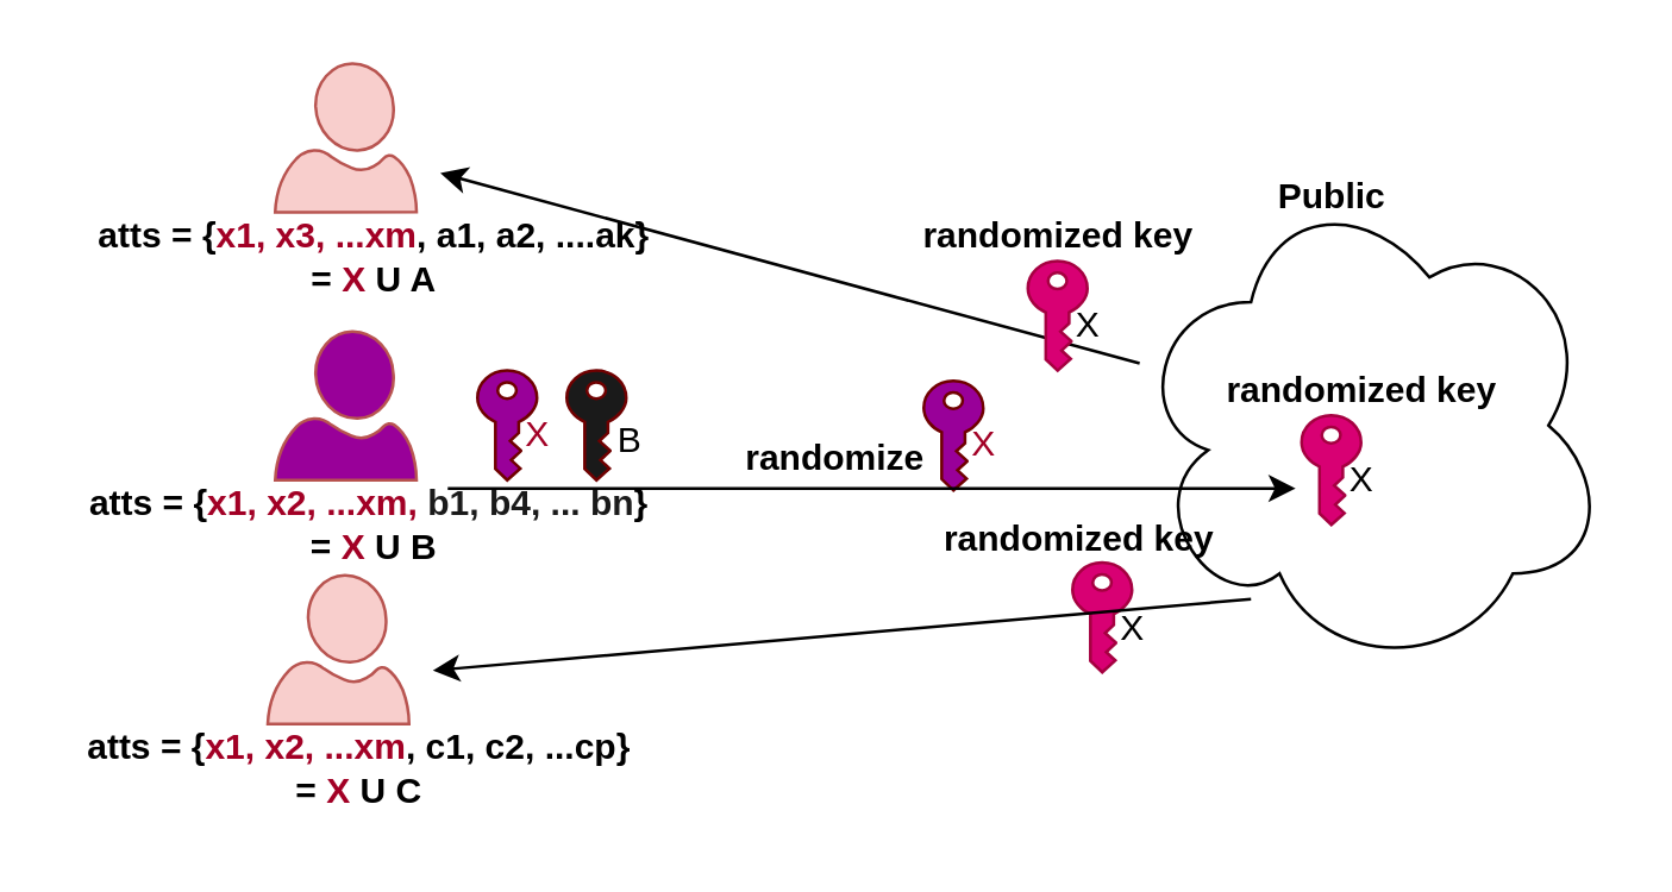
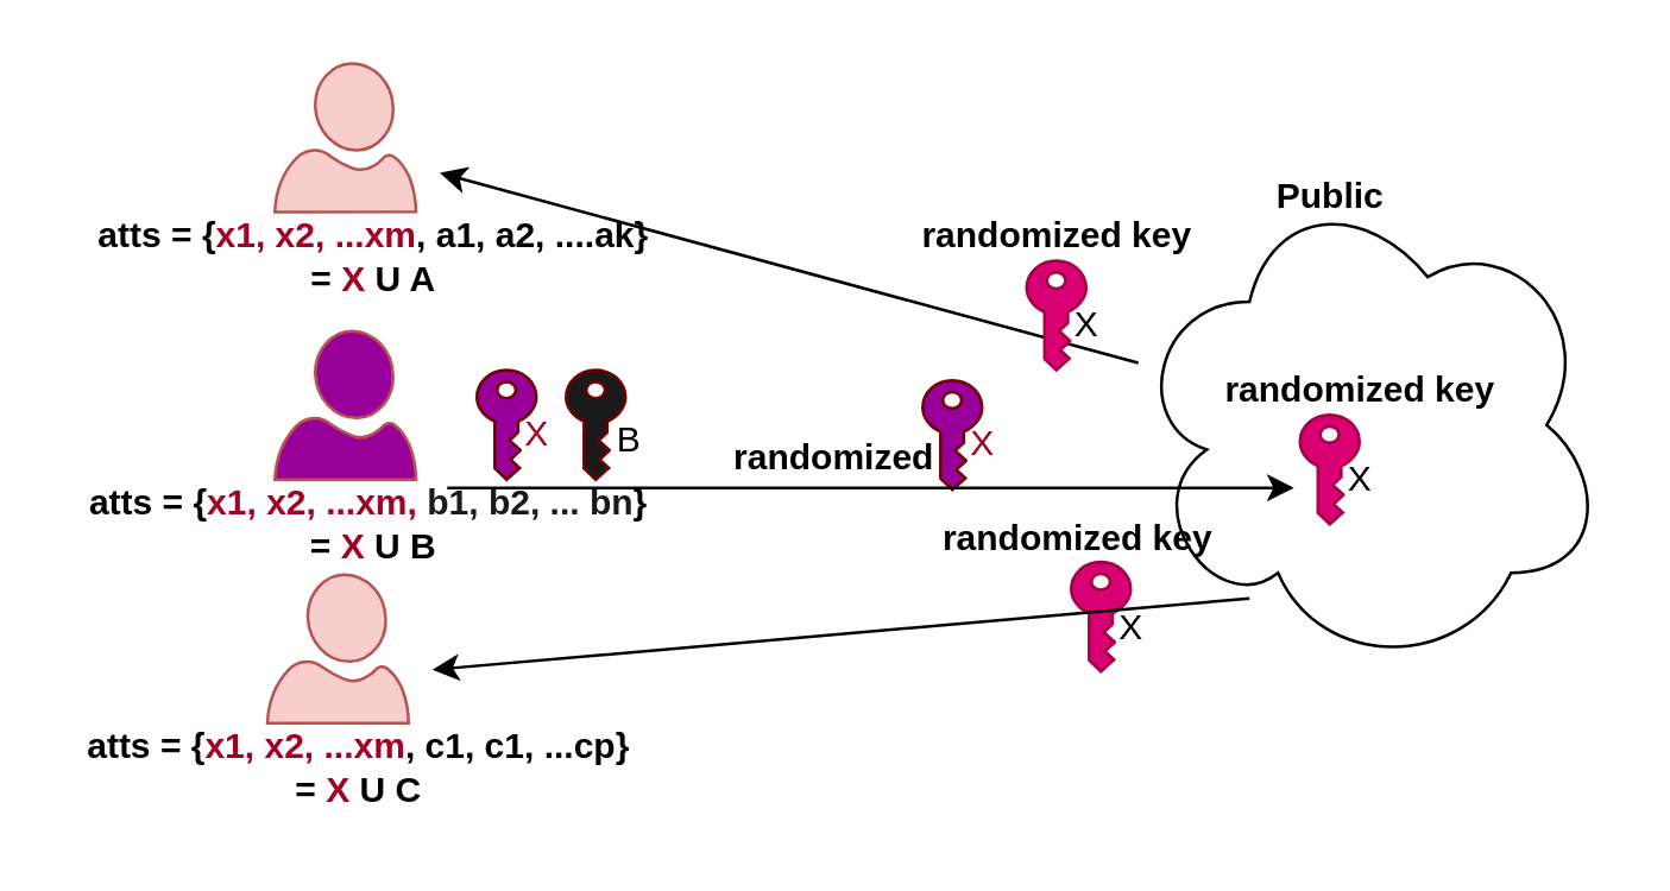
  <mxCell id="0" />
  <mxCell id="1" parent="0" />
  <mxCell id="2" value="" style="ellipse;shape=cloud;whiteSpace=wrap;html=1;" vertex="1" parent="1"><mxGeometry x="380" y="59.58" width="160" height="166" as="geometry" /></mxCell>
  <mxCell id="3" value="" style="verticalLabelPosition=bottom;html=1;verticalAlign=top;align=center;strokeColor=#b85450;fillColor=#f8cecc;shape=mxgraph.azure.user;" vertex="1" parent="1"><mxGeometry x="92" y="20.86" width="47.5" height="50" as="geometry" /></mxCell>
  <mxCell id="4" value="" style="verticalLabelPosition=bottom;html=1;verticalAlign=top;align=center;strokeColor=#b85450;fillColor=#990099;shape=mxgraph.azure.user;" vertex="1" parent="1"><mxGeometry x="92" y="111" width="47.5" height="50" as="geometry" /></mxCell>
  <mxCell id="5" value="" style="verticalLabelPosition=bottom;html=1;verticalAlign=top;align=center;strokeColor=#b85450;fillColor=#f8cecc;shape=mxgraph.azure.user;" vertex="1" parent="1"><mxGeometry x="89.5" y="193" width="47.5" height="50" as="geometry" /></mxCell>
- <mxCell id="6" value="atts = {&lt;span&gt;&lt;font color=&quot;#a20025&quot;&gt;x1, x2, ...xm, &lt;/font&gt;&lt;font color=&quot;#1a1a1a&quot;&gt;b1, b4, ... bn&lt;/font&gt;&lt;/span&gt;}&amp;nbsp;&lt;div&gt;= &lt;font color=&quot;#a20025&quot;&gt;X&lt;/font&gt; U B&lt;/div&gt;" style="text;html=1;align=center;verticalAlign=middle;resizable=0;points=[];autosize=1;strokeColor=none;fillColor=none;fontStyle=1" vertex="1" parent="1"><mxGeometry x="20" y="156" width="210" height="40" as="geometry" /></mxCell>
+ <mxCell id="6" value="atts = {&lt;span&gt;&lt;font color=&quot;#a20025&quot;&gt;x1, x2, ...xm, &lt;/font&gt;&lt;font color=&quot;#1a1a1a&quot;&gt;b1, b2, ... bn&lt;/font&gt;&lt;/span&gt;}&amp;nbsp;&lt;div&gt;= &lt;font color=&quot;#a20025&quot;&gt;X&lt;/font&gt; U B&lt;/div&gt;" style="text;html=1;align=center;verticalAlign=middle;resizable=0;points=[];autosize=1;strokeColor=none;fillColor=none;fontStyle=1" vertex="1" parent="1"><mxGeometry x="20" y="156" width="210" height="40" as="geometry" /></mxCell>
  <mxCell id="7" value="" style="sketch=0;pointerEvents=1;shadow=0;dashed=0;html=1;strokeColor=#6F0000;labelPosition=center;verticalLabelPosition=bottom;verticalAlign=top;outlineConnect=0;align=center;shape=mxgraph.office.security.key_permissions;fillColor=#990099;rotation=0;fontColor=#ffffff;" vertex="1" parent="1"><mxGeometry x="160" y="124.15" width="20" height="36.85" as="geometry" /></mxCell>
- <mxCell id="8" value="atts = {&lt;font color=&quot;#a20025&quot;&gt;&lt;span&gt;x1, x2, ...xm&lt;/span&gt;&lt;/font&gt;, c1, c2, ...cp}&lt;div&gt;= &lt;font color=&quot;#a20025&quot;&gt;X&lt;/font&gt; U C&lt;/div&gt;" style="text;html=1;align=center;verticalAlign=middle;resizable=0;points=[];autosize=1;strokeColor=none;fillColor=none;fontStyle=1" vertex="1" parent="1"><mxGeometry x="20" y="238" width="200" height="40" as="geometry" /></mxCell>
- <mxCell id="9" value="atts = {&lt;font color=&quot;#a20025&quot;&gt;&lt;span&gt;x1, x3, ...xm&lt;/span&gt;&lt;/font&gt;, a1, a2, ....ak}&lt;div&gt;= &lt;font color=&quot;#a20025&quot;&gt;X&lt;/font&gt; U A&lt;/div&gt;" style="text;html=1;align=center;verticalAlign=middle;resizable=0;points=[];autosize=1;strokeColor=none;fillColor=none;fontStyle=1" vertex="1" parent="1"><mxGeometry x="25" y="65.86" width="200" height="40" as="geometry" /></mxCell>
+ <mxCell id="8" value="atts = {&lt;font color=&quot;#a20025&quot;&gt;&lt;span&gt;x1, x2, ...xm&lt;/span&gt;&lt;/font&gt;, c1, c1, ...cp}&lt;div&gt;= &lt;font color=&quot;#a20025&quot;&gt;X&lt;/font&gt; U C&lt;/div&gt;" style="text;html=1;align=center;verticalAlign=middle;resizable=0;points=[];autosize=1;strokeColor=none;fillColor=none;fontStyle=1" vertex="1" parent="1"><mxGeometry x="20" y="238" width="200" height="40" as="geometry" /></mxCell>
+ <mxCell id="9" value="atts = {&lt;font color=&quot;#a20025&quot;&gt;&lt;span&gt;x1, x2, ...xm&lt;/span&gt;&lt;/font&gt;, a1, a2, ....ak}&lt;div&gt;= &lt;font color=&quot;#a20025&quot;&gt;X&lt;/font&gt; U A&lt;/div&gt;" style="text;html=1;align=center;verticalAlign=middle;resizable=0;points=[];autosize=1;strokeColor=none;fillColor=none;fontStyle=1" vertex="1" parent="1"><mxGeometry x="25" y="65.86" width="200" height="40" as="geometry" /></mxCell>
  <mxCell id="10" value="&lt;font color=&quot;#a20025&quot;&gt;X&lt;/font&gt;" style="text;html=1;align=center;verticalAlign=middle;resizable=0;points=[];autosize=1;strokeColor=none;fillColor=none;" vertex="1" parent="1"><mxGeometry x="165" y="131" width="30" height="30" as="geometry" /></mxCell>
  <mxCell id="11" value="" style="sketch=0;pointerEvents=1;shadow=0;dashed=0;html=1;strokeColor=#6F0000;labelPosition=center;verticalLabelPosition=bottom;verticalAlign=top;outlineConnect=0;align=center;shape=mxgraph.office.security.key_permissions;fillColor=#1A1A1A;rotation=0;fontColor=#ffffff;" vertex="1" parent="1"><mxGeometry x="190" y="124.15" width="20" height="36.85" as="geometry" /></mxCell>
  <mxCell id="12" value="B" style="text;html=1;align=center;verticalAlign=middle;resizable=0;points=[];autosize=1;strokeColor=none;fillColor=none;" vertex="1" parent="1"><mxGeometry x="196" y="133" width="30" height="30" as="geometry" /></mxCell>
  <mxCell id="13" value="" style="sketch=0;pointerEvents=1;shadow=0;dashed=0;html=1;strokeColor=#A50040;labelPosition=center;verticalLabelPosition=bottom;verticalAlign=top;outlineConnect=0;align=center;shape=mxgraph.office.security.key_permissions;fillColor=#d80073;rotation=0;fontColor=#ffffff;" vertex="1" parent="1"><mxGeometry x="437" y="139.15" width="20" height="36.85" as="geometry" /></mxCell>
  <mxCell id="14" value="X" style="text;html=1;align=center;verticalAlign=middle;resizable=0;points=[];autosize=1;strokeColor=none;fillColor=none;" vertex="1" parent="1"><mxGeometry x="442" y="146" width="30" height="30" as="geometry" /></mxCell>
  <mxCell id="15" value="Public" style="text;html=1;align=center;verticalAlign=middle;resizable=0;points=[];autosize=1;strokeColor=none;fillColor=none;fontStyle=1" vertex="1" parent="1"><mxGeometry x="417" y="51" width="60" height="30" as="geometry" /></mxCell>
  <mxCell id="16" value="randomized key" style="text;html=1;align=center;verticalAlign=middle;resizable=0;points=[];autosize=1;strokeColor=none;fillColor=none;fontStyle=1" vertex="1" parent="1"><mxGeometry x="402" y="116" width="110" height="30" as="geometry" /></mxCell>
  <mxCell id="17" value="" style="endArrow=classic;html=1;rounded=0;" edge="1" parent="1" source="2"><mxGeometry width="50" height="50" relative="1" as="geometry"><mxPoint x="462" y="140" as="sourcePoint" /><mxPoint x="147.5" y="57.73" as="targetPoint" /></mxGeometry></mxCell>
  <mxCell id="18" value="" style="sketch=0;pointerEvents=1;shadow=0;dashed=0;html=1;strokeColor=#A50040;labelPosition=center;verticalLabelPosition=bottom;verticalAlign=top;outlineConnect=0;align=center;shape=mxgraph.office.security.key_permissions;fillColor=#d80073;rotation=0;fontColor=#ffffff;" vertex="1" parent="1"><mxGeometry x="345" y="87.3" width="20" height="36.85" as="geometry" /></mxCell>
  <mxCell id="19" value="X" style="text;html=1;align=center;verticalAlign=middle;resizable=0;points=[];autosize=1;strokeColor=none;fillColor=none;" vertex="1" parent="1"><mxGeometry x="350" y="94.15" width="30" height="30" as="geometry" /></mxCell>
  <mxCell id="20" value="" style="sketch=0;pointerEvents=1;shadow=0;dashed=0;html=1;strokeColor=#A50040;labelPosition=center;verticalLabelPosition=bottom;verticalAlign=top;outlineConnect=0;align=center;shape=mxgraph.office.security.key_permissions;fillColor=#d80073;rotation=0;fontColor=#ffffff;" vertex="1" parent="1"><mxGeometry x="360" y="188.73" width="20" height="36.85" as="geometry" /></mxCell>
  <mxCell id="21" value="X" style="text;html=1;align=center;verticalAlign=middle;resizable=0;points=[];autosize=1;strokeColor=none;fillColor=none;" vertex="1" parent="1"><mxGeometry x="365" y="195.58" width="30" height="30" as="geometry" /></mxCell>
  <mxCell id="22" value="" style="endArrow=classic;html=1;rounded=0;" edge="1" parent="1"><mxGeometry width="50" height="50" relative="1" as="geometry"><mxPoint x="420" y="201" as="sourcePoint" /><mxPoint x="145" y="225" as="targetPoint" /></mxGeometry></mxCell>
  <mxCell id="23" value="" style="sketch=0;pointerEvents=1;shadow=0;dashed=0;html=1;strokeColor=#6F0000;labelPosition=center;verticalLabelPosition=bottom;verticalAlign=top;outlineConnect=0;align=center;shape=mxgraph.office.security.key_permissions;fillColor=#990099;rotation=0;fontColor=#ffffff;" vertex="1" parent="1"><mxGeometry x="310" y="127.57" width="20" height="36.85" as="geometry" /></mxCell>
  <mxCell id="24" value="&lt;font color=&quot;#a20025&quot;&gt;X&lt;/font&gt;" style="text;html=1;align=center;verticalAlign=middle;resizable=0;points=[];autosize=1;strokeColor=none;fillColor=none;" vertex="1" parent="1"><mxGeometry x="315" y="134.42" width="30" height="30" as="geometry" /></mxCell>
  <mxCell id="25" value="" style="endArrow=classic;html=1;rounded=0;" edge="1" parent="1"><mxGeometry width="50" height="50" relative="1" as="geometry"><mxPoint x="150" y="163.75" as="sourcePoint" /><mxPoint x="435" y="163.75" as="targetPoint" /></mxGeometry></mxCell>
  <mxCell id="26" value="randomized key" style="text;html=1;align=center;verticalAlign=middle;resizable=0;points=[];autosize=1;strokeColor=none;fillColor=none;fontStyle=1" vertex="1" parent="1"><mxGeometry x="307" y="165.58" width="110" height="30" as="geometry" /></mxCell>
  <mxCell id="27" value="randomized key" style="text;html=1;align=center;verticalAlign=middle;resizable=0;points=[];autosize=1;strokeColor=none;fillColor=none;fontStyle=1" vertex="1" parent="1"><mxGeometry x="300" y="64.15" width="110" height="30" as="geometry" /></mxCell>
- <mxCell id="28" value="randomize" style="text;html=1;align=center;verticalAlign=middle;resizable=0;points=[];autosize=1;strokeColor=none;fillColor=none;fontStyle=1" vertex="1" parent="1"><mxGeometry x="240" y="139.15" width="80" height="30" as="geometry" /></mxCell>
+ <mxCell id="28" value="randomized" style="text;html=1;align=center;verticalAlign=middle;resizable=0;points=[];autosize=1;strokeColor=none;fillColor=none;fontStyle=1" vertex="1" parent="1"><mxGeometry x="240" y="139.15" width="80" height="30" as="geometry" /></mxCell>
